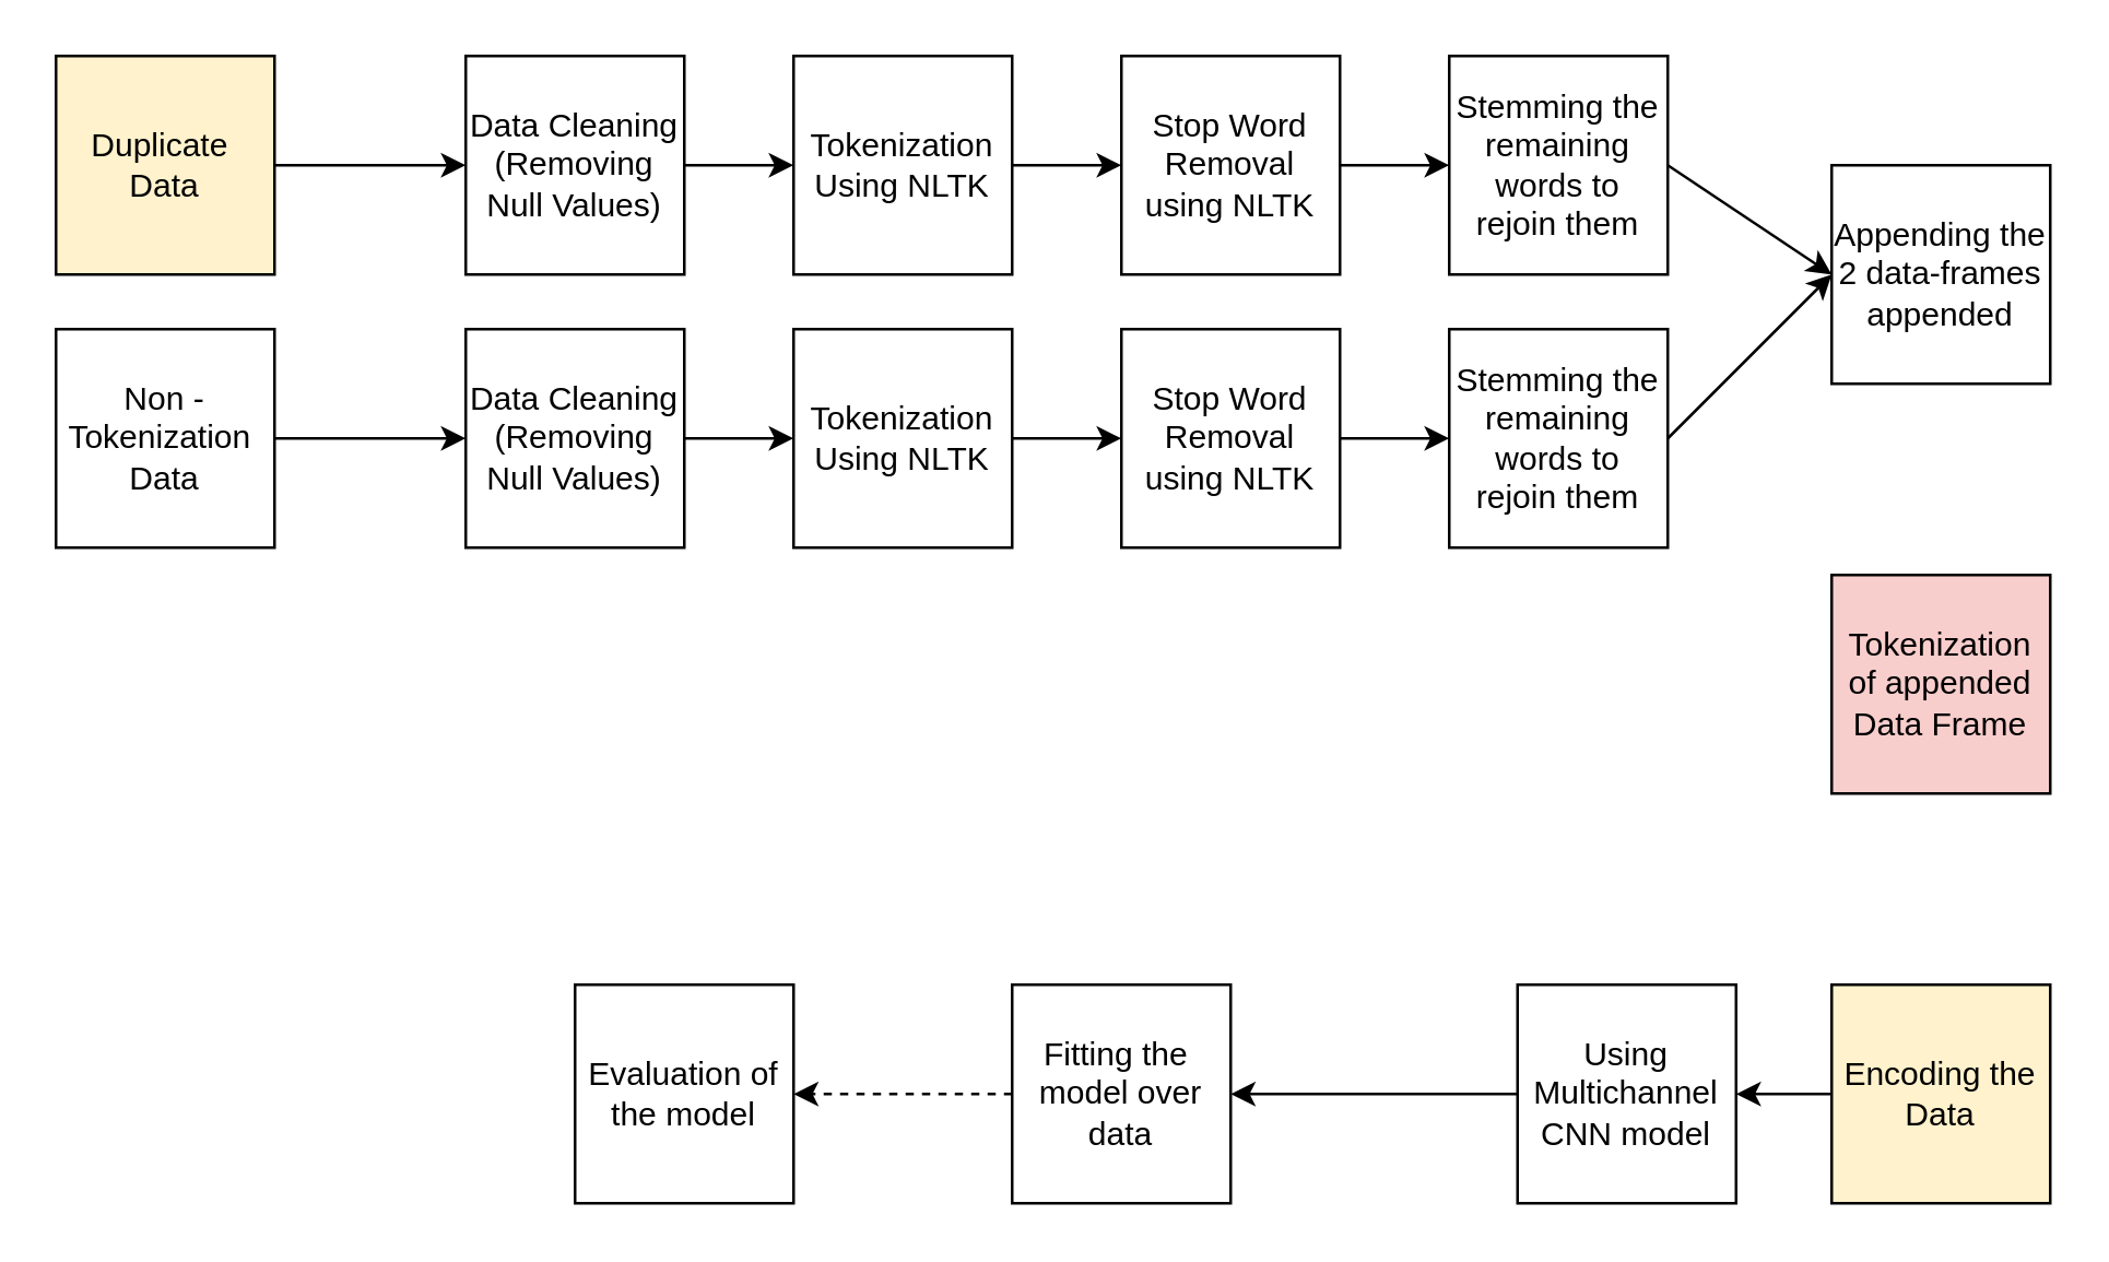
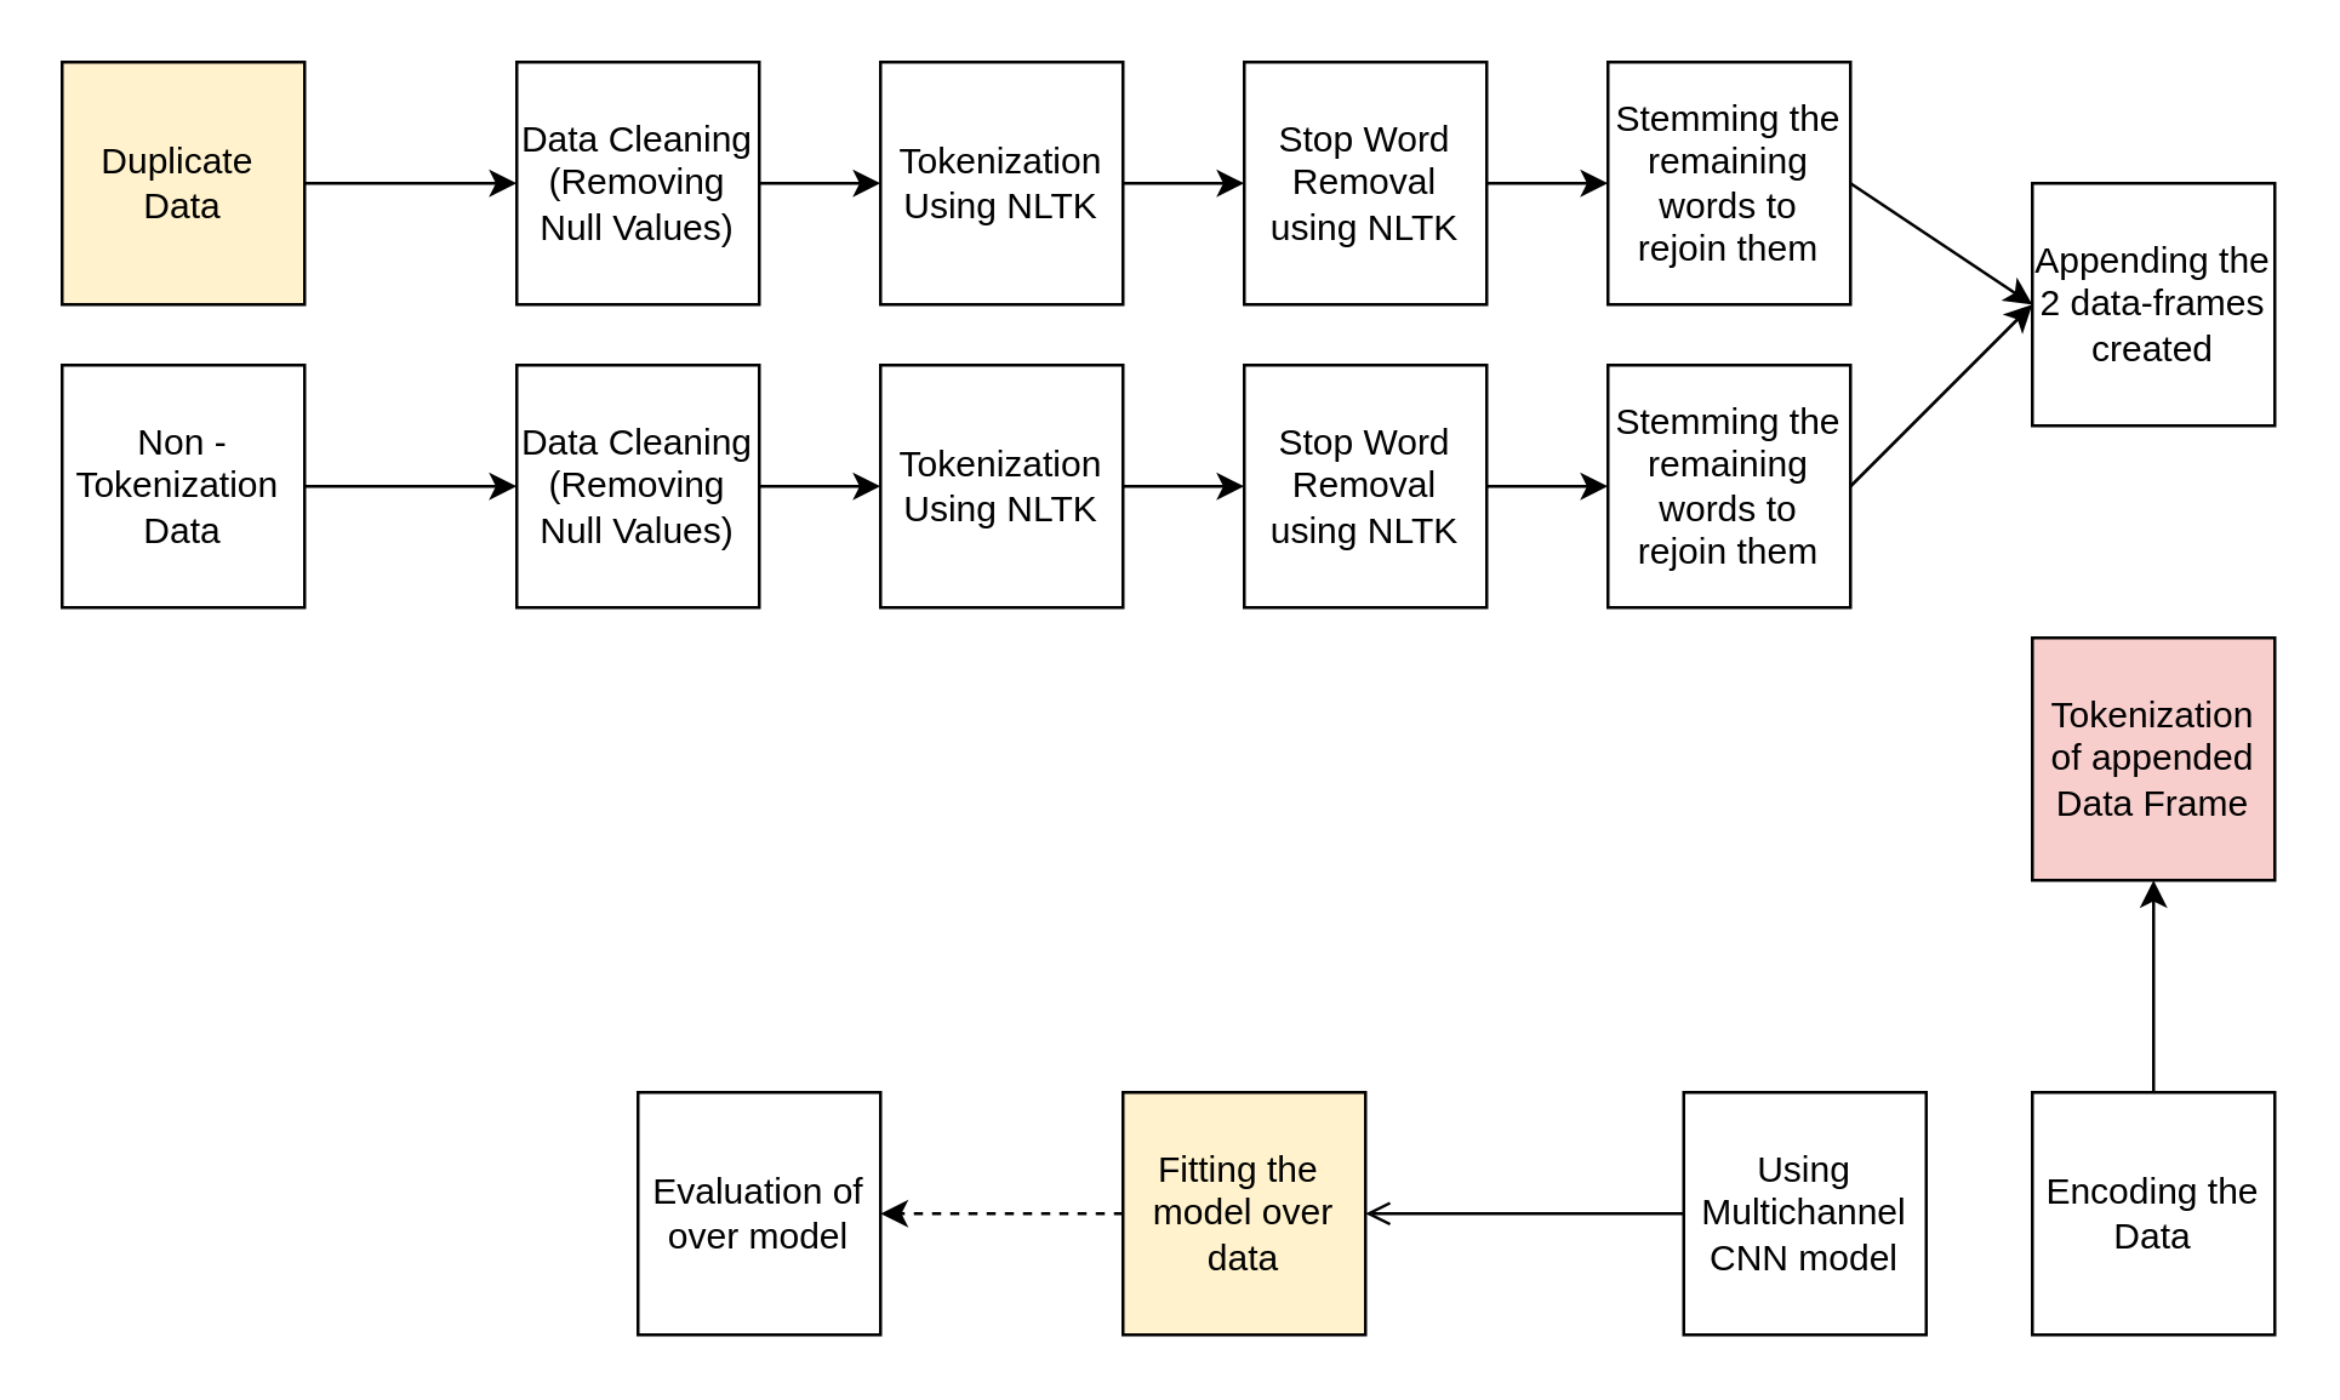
  <mxCell id="0" />
  <mxCell id="1" parent="0" />
  <mxCell id="2" value="Duplicate&amp;nbsp;&lt;br&gt;Data" style="whiteSpace=wrap;html=1;aspect=fixed;fillColor=#fff2cc;" parent="1" vertex="1"><mxGeometry x="20" y="20" width="80" height="80" as="geometry" /></mxCell>
  <mxCell id="3" value="Data Cleaning&lt;br&gt;(Removing Null Values)" style="whiteSpace=wrap;html=1;aspect=fixed;" parent="1" vertex="1"><mxGeometry x="170" y="20" width="80" height="80" as="geometry" /></mxCell>
  <mxCell id="4" value="" style="endArrow=classic;html=1;exitX=1;exitY=0.5;exitDx=0;exitDy=0;entryX=0;entryY=0.5;entryDx=0;entryDy=0;rounded=0;" parent="1" source="2" target="3" edge="1"><mxGeometry width="50" height="50" relative="1" as="geometry"><mxPoint x="410" y="290" as="sourcePoint" /><mxPoint x="460" y="240" as="targetPoint" /><Array as="points" /></mxGeometry></mxCell>
  <mxCell id="5" value="Tokenization Using NLTK" style="whiteSpace=wrap;html=1;aspect=fixed;" parent="1" vertex="1"><mxGeometry x="290" y="20" width="80" height="80" as="geometry" /></mxCell>
  <mxCell id="6" value="" style="endArrow=classic;html=1;entryX=0;entryY=0.5;entryDx=0;entryDy=0;exitX=1;exitY=0.5;exitDx=0;exitDy=0;" parent="1" source="3" target="5" edge="1"><mxGeometry width="50" height="50" relative="1" as="geometry"><mxPoint x="260" y="80" as="sourcePoint" /><mxPoint x="310" y="30" as="targetPoint" /></mxGeometry></mxCell>
  <mxCell id="7" value="Stop Word Removal using NLTK" style="whiteSpace=wrap;html=1;aspect=fixed;" parent="1" vertex="1"><mxGeometry x="410" y="20" width="80" height="80" as="geometry" /></mxCell>
  <mxCell id="8" value="" style="endArrow=classic;html=1;entryX=0;entryY=0.5;entryDx=0;entryDy=0;exitX=1;exitY=0.5;exitDx=0;exitDy=0;" parent="1" source="5" target="7" edge="1"><mxGeometry width="50" height="50" relative="1" as="geometry"><mxPoint x="410" y="60" as="sourcePoint" /><mxPoint x="470" y="30" as="targetPoint" /></mxGeometry></mxCell>
  <mxCell id="9" value="Stemming the remaining words to rejoin them" style="whiteSpace=wrap;html=1;aspect=fixed;" parent="1" vertex="1"><mxGeometry x="530" y="20" width="80" height="80" as="geometry" /></mxCell>
  <mxCell id="10" value="" style="endArrow=classic;html=1;entryX=0;entryY=0.5;entryDx=0;entryDy=0;exitX=1;exitY=0.5;exitDx=0;exitDy=0;" parent="1" source="7" target="9" edge="1"><mxGeometry width="50" height="50" relative="1" as="geometry"><mxPoint x="540" y="60" as="sourcePoint" /><mxPoint x="640" y="30" as="targetPoint" /></mxGeometry></mxCell>
  <mxCell id="11" value="Non -Tokenization&amp;nbsp;&lt;br&gt;Data" style="whiteSpace=wrap;html=1;aspect=fixed;" parent="1" vertex="1"><mxGeometry x="20" y="120" width="80" height="80" as="geometry" /></mxCell>
  <mxCell id="12" value="Data Cleaning&lt;br&gt;(Removing Null Values)" style="whiteSpace=wrap;html=1;aspect=fixed;" parent="1" vertex="1"><mxGeometry x="170" y="120" width="80" height="80" as="geometry" /></mxCell>
  <mxCell id="13" value="" style="endArrow=classic;html=1;exitX=1;exitY=0.5;exitDx=0;exitDy=0;entryX=0;entryY=0.5;entryDx=0;entryDy=0;rounded=0;" parent="1" source="11" target="12" edge="1"><mxGeometry width="50" height="50" relative="1" as="geometry"><mxPoint x="410" y="390" as="sourcePoint" /><mxPoint x="460" y="340" as="targetPoint" /><Array as="points" /></mxGeometry></mxCell>
  <mxCell id="14" value="Tokenization Using NLTK" style="whiteSpace=wrap;html=1;aspect=fixed;" parent="1" vertex="1"><mxGeometry x="290" y="120" width="80" height="80" as="geometry" /></mxCell>
  <mxCell id="15" value="" style="endArrow=classic;html=1;entryX=0;entryY=0.5;entryDx=0;entryDy=0;exitX=1;exitY=0.5;exitDx=0;exitDy=0;" parent="1" source="12" target="14" edge="1"><mxGeometry width="50" height="50" relative="1" as="geometry"><mxPoint x="260" y="180" as="sourcePoint" /><mxPoint x="310" y="130" as="targetPoint" /></mxGeometry></mxCell>
  <mxCell id="16" value="Stop Word Removal using NLTK" style="whiteSpace=wrap;html=1;aspect=fixed;" parent="1" vertex="1"><mxGeometry x="410" y="120" width="80" height="80" as="geometry" /></mxCell>
  <mxCell id="17" value="" style="endArrow=classic;html=1;entryX=0;entryY=0.5;entryDx=0;entryDy=0;exitX=1;exitY=0.5;exitDx=0;exitDy=0;" parent="1" source="14" target="16" edge="1"><mxGeometry width="50" height="50" relative="1" as="geometry"><mxPoint x="410" y="160" as="sourcePoint" /><mxPoint x="470" y="130" as="targetPoint" /></mxGeometry></mxCell>
  <mxCell id="18" value="Stemming the remaining words to rejoin them" style="whiteSpace=wrap;html=1;aspect=fixed;" parent="1" vertex="1"><mxGeometry x="530" y="120" width="80" height="80" as="geometry" /></mxCell>
  <mxCell id="19" value="" style="endArrow=classic;html=1;entryX=0;entryY=0.5;entryDx=0;entryDy=0;exitX=1;exitY=0.5;exitDx=0;exitDy=0;" parent="1" source="16" target="18" edge="1"><mxGeometry width="50" height="50" relative="1" as="geometry"><mxPoint x="540" y="160" as="sourcePoint" /><mxPoint x="640" y="130" as="targetPoint" /></mxGeometry></mxCell>
- <mxCell id="20" value="Appending the 2 data-frames appended" style="whiteSpace=wrap;html=1;aspect=fixed;" parent="1" vertex="1"><mxGeometry x="670" y="60" width="80" height="80" as="geometry" /></mxCell>
+ <mxCell id="20" value="Appending the 2 data-frames created" style="whiteSpace=wrap;html=1;aspect=fixed;" parent="1" vertex="1"><mxGeometry x="670" y="60" width="80" height="80" as="geometry" /></mxCell>
  <mxCell id="21" value="" style="endArrow=classic;html=1;exitX=1;exitY=0.5;exitDx=0;exitDy=0;entryX=0;entryY=0.5;entryDx=0;entryDy=0;" parent="1" source="9" target="20" edge="1"><mxGeometry width="50" height="50" relative="1" as="geometry"><mxPoint x="700" y="310" as="sourcePoint" /><mxPoint x="750" y="260" as="targetPoint" /></mxGeometry></mxCell>
  <mxCell id="22" value="" style="endArrow=classic;html=1;entryX=0;entryY=0.5;entryDx=0;entryDy=0;exitX=1;exitY=0.5;exitDx=0;exitDy=0;" parent="1" source="18" target="20" edge="1"><mxGeometry width="50" height="50" relative="1" as="geometry"><mxPoint x="640" y="400" as="sourcePoint" /><mxPoint x="680" y="220" as="targetPoint" /></mxGeometry></mxCell>
  <mxCell id="23" value="Tokenization of appended Data Frame" style="whiteSpace=wrap;html=1;aspect=fixed;fillColor=#f8cecc;" parent="1" vertex="1"><mxGeometry x="670" y="210" width="80" height="80" as="geometry" /></mxCell>
- <mxCell id="24" value="" style="edgeStyle=orthogonalEdgeStyle;rounded=0;orthogonalLoop=1;jettySize=auto;html=1;" edge="1" parent="1" source="25" target="27"><mxGeometry relative="1" as="geometry" /></mxCell>
- <mxCell id="25" value="Encoding the Data" style="whiteSpace=wrap;html=1;aspect=fixed;fillColor=#fff2cc;" vertex="1" parent="1"><mxGeometry x="670" y="360" width="80" height="80" as="geometry" /></mxCell>
- <mxCell id="26" value="" style="edgeStyle=orthogonalEdgeStyle;rounded=0;orthogonalLoop=1;jettySize=auto;html=1;" edge="1" parent="1" source="27" target="29"><mxGeometry relative="1" as="geometry" /></mxCell>
+ <mxCell id="24" value="" style="edgeStyle=orthogonalEdgeStyle;rounded=0;orthogonalLoop=1;jettySize=auto;html=1;" edge="1" parent="1" source="25" target="23"><mxGeometry relative="1" as="geometry" /></mxCell>
+ <mxCell id="25" value="Encoding the Data" style="whiteSpace=wrap;html=1;aspect=fixed;" vertex="1" parent="1"><mxGeometry x="670" y="360" width="80" height="80" as="geometry" /></mxCell>
+ <mxCell id="26" value="" style="edgeStyle=orthogonalEdgeStyle;rounded=0;orthogonalLoop=1;jettySize=auto;html=1;endArrow=open;" edge="1" parent="1" source="27" target="29"><mxGeometry relative="1" as="geometry" /></mxCell>
  <mxCell id="27" value="Using Multichannel CNN model" style="whiteSpace=wrap;html=1;aspect=fixed;" vertex="1" parent="1"><mxGeometry x="555" y="360" width="80" height="80" as="geometry" /></mxCell>
  <mxCell id="28" value="" style="edgeStyle=orthogonalEdgeStyle;rounded=0;orthogonalLoop=1;jettySize=auto;html=1;dashed=1;" edge="1" parent="1" source="29" target="30"><mxGeometry relative="1" as="geometry" /></mxCell>
- <mxCell id="29" value="Fitting the&amp;nbsp; model over data" style="whiteSpace=wrap;html=1;aspect=fixed;" vertex="1" parent="1"><mxGeometry x="370" y="360" width="80" height="80" as="geometry" /></mxCell>
- <mxCell id="30" value="Evaluation of the model" style="whiteSpace=wrap;html=1;aspect=fixed;" vertex="1" parent="1"><mxGeometry x="210" y="360" width="80" height="80" as="geometry" /></mxCell>
+ <mxCell id="29" value="Fitting the&amp;nbsp; model over data" style="whiteSpace=wrap;html=1;aspect=fixed;fillColor=#fff2cc;" vertex="1" parent="1"><mxGeometry x="370" y="360" width="80" height="80" as="geometry" /></mxCell>
+ <mxCell id="30" value="Evaluation of over model" style="whiteSpace=wrap;html=1;aspect=fixed;" vertex="1" parent="1"><mxGeometry x="210" y="360" width="80" height="80" as="geometry" /></mxCell>
